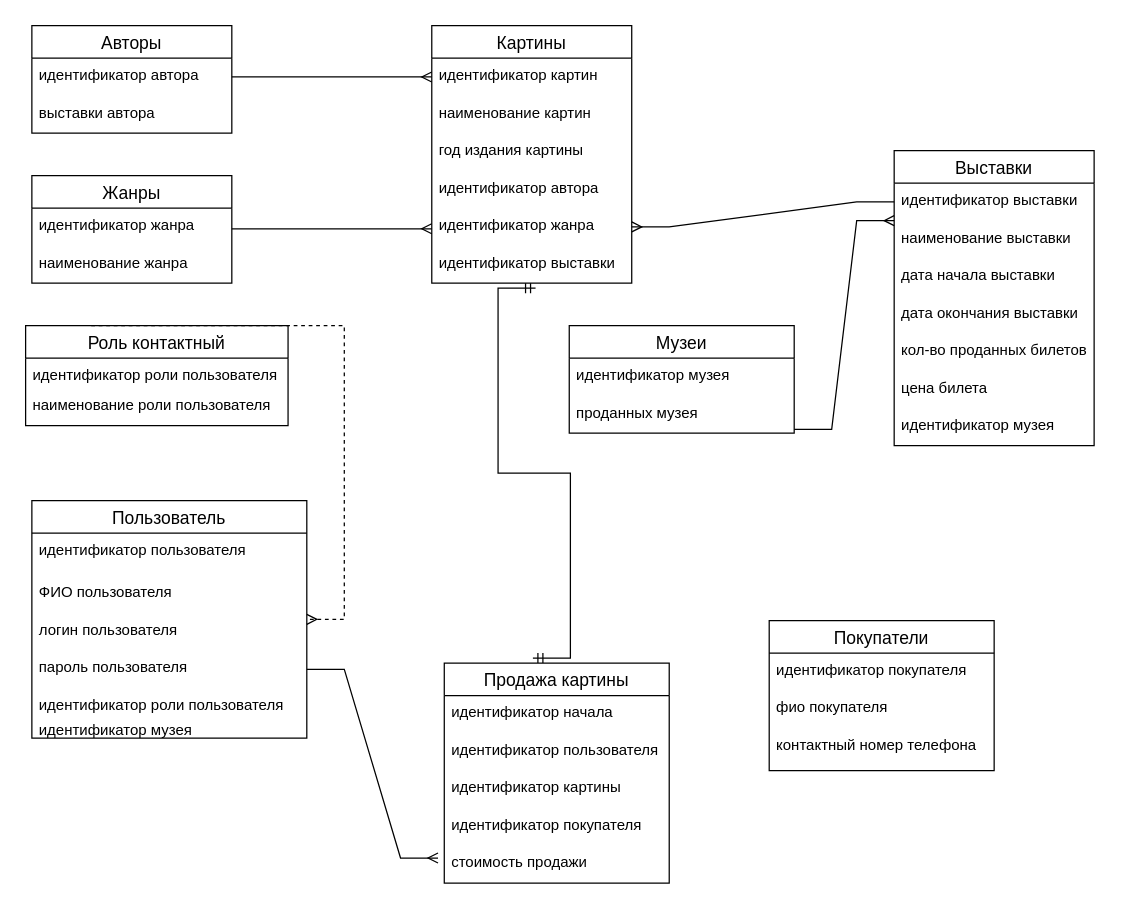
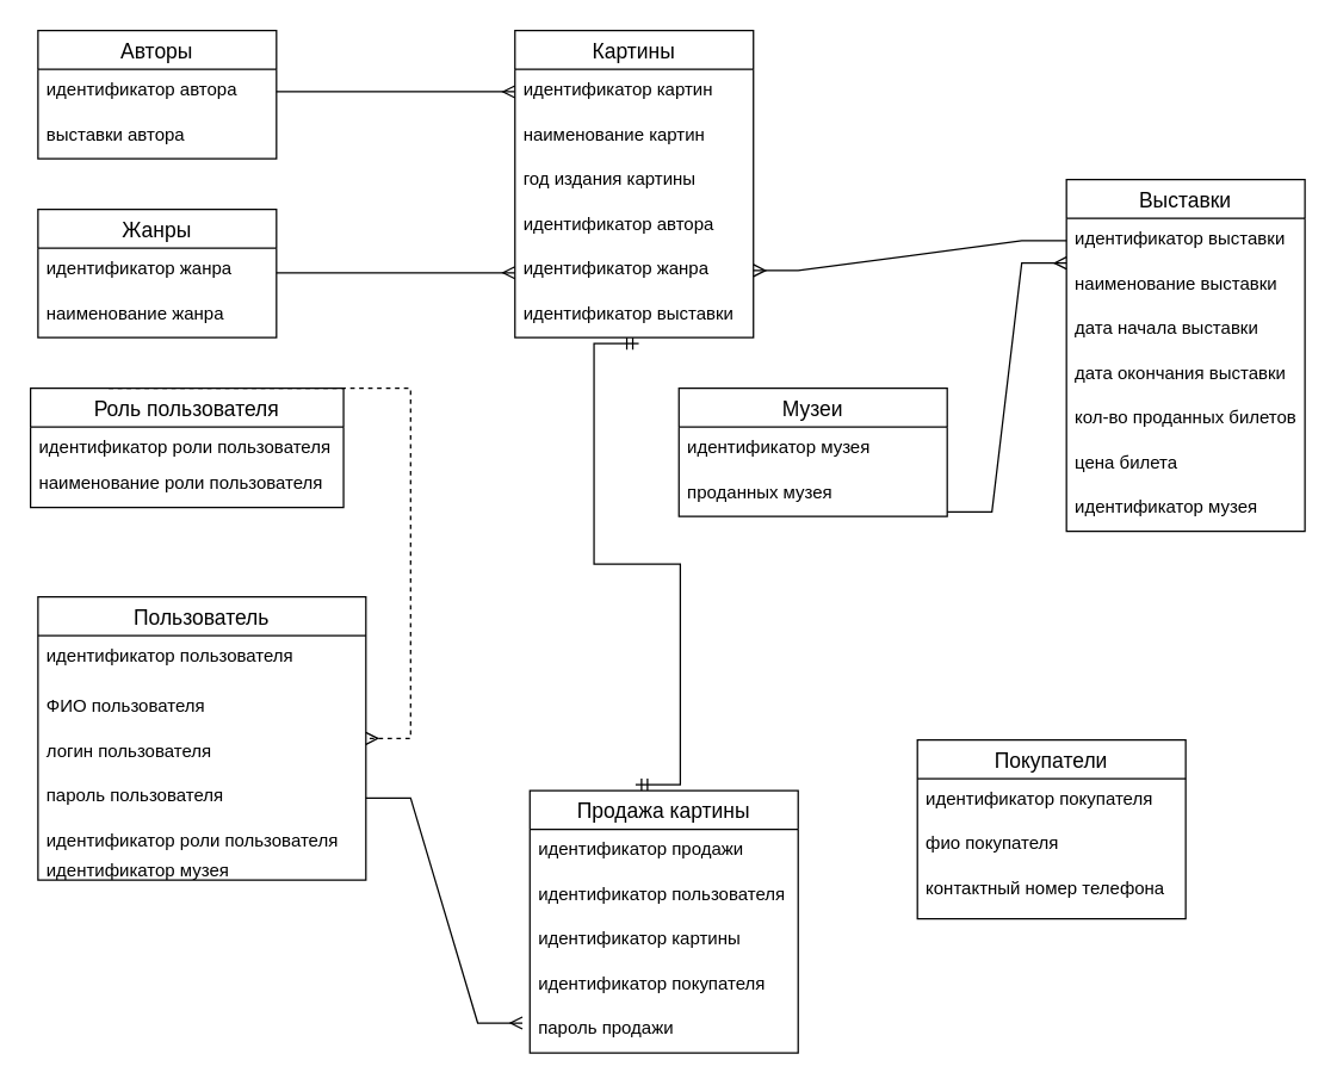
  <mxCell id="0" />
  <mxCell id="1" parent="0" />
  <mxCell id="2" value="Картины" style="swimlane;fontStyle=0;childLayout=stackLayout;horizontal=1;startSize=26;horizontalStack=0;resizeParent=1;resizeParentMax=0;resizeLast=0;collapsible=1;marginBottom=0;align=center;fontSize=14;" parent="1" vertex="1"><mxGeometry x="345" y="20" width="160" height="206" as="geometry" /></mxCell>
  <mxCell id="3" value="идентификатор картин" style="text;strokeColor=none;fillColor=none;spacingLeft=4;spacingRight=4;overflow=hidden;rotatable=0;points=[[0,0.5],[1,0.5]];portConstraint=eastwest;fontSize=12;" parent="2" vertex="1"><mxGeometry y="26" width="160" height="30" as="geometry" /></mxCell>
  <mxCell id="4" value="наименование картин" style="text;strokeColor=none;fillColor=none;spacingLeft=4;spacingRight=4;overflow=hidden;rotatable=0;points=[[0,0.5],[1,0.5]];portConstraint=eastwest;fontSize=12;" parent="2" vertex="1"><mxGeometry y="56" width="160" height="30" as="geometry" /></mxCell>
  <mxCell id="5" value="год издания картины" style="text;strokeColor=none;fillColor=none;spacingLeft=4;spacingRight=4;overflow=hidden;rotatable=0;points=[[0,0.5],[1,0.5]];portConstraint=eastwest;fontSize=12;" parent="2" vertex="1"><mxGeometry y="86" width="160" height="30" as="geometry" /></mxCell>
  <mxCell id="6" value="идентификатор автора" style="text;strokeColor=none;fillColor=none;spacingLeft=4;spacingRight=4;overflow=hidden;rotatable=0;points=[[0,0.5],[1,0.5]];portConstraint=eastwest;fontSize=12;" parent="2" vertex="1"><mxGeometry y="116" width="160" height="30" as="geometry" /></mxCell>
  <mxCell id="7" value="идентификатор жанра" style="text;strokeColor=none;fillColor=none;spacingLeft=4;spacingRight=4;overflow=hidden;rotatable=0;points=[[0,0.5],[1,0.5]];portConstraint=eastwest;fontSize=12;" parent="2" vertex="1"><mxGeometry y="146" width="160" height="30" as="geometry" /></mxCell>
  <mxCell id="8" value="идентификатор выставки" style="text;strokeColor=none;fillColor=none;spacingLeft=4;spacingRight=4;overflow=hidden;rotatable=0;points=[[0,0.5],[1,0.5]];portConstraint=eastwest;fontSize=12;" parent="2" vertex="1"><mxGeometry y="176" width="160" height="30" as="geometry" /></mxCell>
  <mxCell id="9" value="Авторы" style="swimlane;fontStyle=0;childLayout=stackLayout;horizontal=1;startSize=26;horizontalStack=0;resizeParent=1;resizeParentMax=0;resizeLast=0;collapsible=1;marginBottom=0;align=center;fontSize=14;" parent="1" vertex="1"><mxGeometry x="25" y="20" width="160" height="86" as="geometry" /></mxCell>
  <mxCell id="10" value="идентификатор автора" style="text;strokeColor=none;fillColor=none;spacingLeft=4;spacingRight=4;overflow=hidden;rotatable=0;points=[[0,0.5],[1,0.5]];portConstraint=eastwest;fontSize=12;" parent="9" vertex="1"><mxGeometry y="26" width="160" height="30" as="geometry" /></mxCell>
  <mxCell id="11" value="выставки автора" style="text;strokeColor=none;fillColor=none;spacingLeft=4;spacingRight=4;overflow=hidden;rotatable=0;points=[[0,0.5],[1,0.5]];portConstraint=eastwest;fontSize=12;" parent="9" vertex="1"><mxGeometry y="56" width="160" height="30" as="geometry" /></mxCell>
  <mxCell id="12" value="Музеи" style="swimlane;fontStyle=0;childLayout=stackLayout;horizontal=1;startSize=26;horizontalStack=0;resizeParent=1;resizeParentMax=0;resizeLast=0;collapsible=1;marginBottom=0;align=center;fontSize=14;" parent="1" vertex="1"><mxGeometry x="455" y="260" width="180" height="86" as="geometry" /></mxCell>
  <mxCell id="13" value="идентификатор музея" style="text;strokeColor=none;fillColor=none;spacingLeft=4;spacingRight=4;overflow=hidden;rotatable=0;points=[[0,0.5],[1,0.5]];portConstraint=eastwest;fontSize=12;" parent="12" vertex="1"><mxGeometry y="26" width="180" height="30" as="geometry" /></mxCell>
  <mxCell id="14" value="проданных музея" style="text;strokeColor=none;fillColor=none;spacingLeft=4;spacingRight=4;overflow=hidden;rotatable=0;points=[[0,0.5],[1,0.5]];portConstraint=eastwest;fontSize=12;" parent="12" vertex="1"><mxGeometry y="56" width="180" height="30" as="geometry" /></mxCell>
  <mxCell id="15" value="Выставки" style="swimlane;fontStyle=0;childLayout=stackLayout;horizontal=1;startSize=26;horizontalStack=0;resizeParent=1;resizeParentMax=0;resizeLast=0;collapsible=1;marginBottom=0;align=center;fontSize=14;" parent="1" vertex="1"><mxGeometry x="715" y="120" width="160" height="236" as="geometry" /></mxCell>
  <mxCell id="16" value="идентификатор выставки" style="text;strokeColor=none;fillColor=none;spacingLeft=4;spacingRight=4;overflow=hidden;rotatable=0;points=[[0,0.5],[1,0.5]];portConstraint=eastwest;fontSize=12;" parent="15" vertex="1"><mxGeometry y="26" width="160" height="30" as="geometry" /></mxCell>
  <mxCell id="17" value="наименование выставки" style="text;strokeColor=none;fillColor=none;spacingLeft=4;spacingRight=4;overflow=hidden;rotatable=0;points=[[0,0.5],[1,0.5]];portConstraint=eastwest;fontSize=12;" parent="15" vertex="1"><mxGeometry y="56" width="160" height="30" as="geometry" /></mxCell>
  <mxCell id="18" value="дата начала выставки" style="text;strokeColor=none;fillColor=none;spacingLeft=4;spacingRight=4;overflow=hidden;rotatable=0;points=[[0,0.5],[1,0.5]];portConstraint=eastwest;fontSize=12;" parent="15" vertex="1"><mxGeometry y="86" width="160" height="30" as="geometry" /></mxCell>
  <mxCell id="19" value="дата окончания выставки" style="text;strokeColor=none;fillColor=none;spacingLeft=4;spacingRight=4;overflow=hidden;rotatable=0;points=[[0,0.5],[1,0.5]];portConstraint=eastwest;fontSize=12;" parent="15" vertex="1"><mxGeometry y="116" width="160" height="30" as="geometry" /></mxCell>
  <mxCell id="20" value="кол-во проданных билетов" style="text;strokeColor=none;fillColor=none;spacingLeft=4;spacingRight=4;overflow=hidden;rotatable=0;points=[[0,0.5],[1,0.5]];portConstraint=eastwest;fontSize=12;" parent="15" vertex="1"><mxGeometry y="146" width="160" height="30" as="geometry" /></mxCell>
  <mxCell id="21" value="цена билета" style="text;strokeColor=none;fillColor=none;spacingLeft=4;spacingRight=4;overflow=hidden;rotatable=0;points=[[0,0.5],[1,0.5]];portConstraint=eastwest;fontSize=12;" parent="15" vertex="1"><mxGeometry y="176" width="160" height="30" as="geometry" /></mxCell>
  <mxCell id="22" value="идентификатор музея" style="text;strokeColor=none;fillColor=none;spacingLeft=4;spacingRight=4;overflow=hidden;rotatable=0;points=[[0,0.5],[1,0.5]];portConstraint=eastwest;fontSize=12;" parent="15" vertex="1"><mxGeometry y="206" width="160" height="30" as="geometry" /></mxCell>
  <mxCell id="23" value="Жанры" style="swimlane;fontStyle=0;childLayout=stackLayout;horizontal=1;startSize=26;horizontalStack=0;resizeParent=1;resizeParentMax=0;resizeLast=0;collapsible=1;marginBottom=0;align=center;fontSize=14;" parent="1" vertex="1"><mxGeometry x="25" y="140" width="160" height="86" as="geometry" /></mxCell>
  <mxCell id="24" value="идентификатор жанра" style="text;strokeColor=none;fillColor=none;spacingLeft=4;spacingRight=4;overflow=hidden;rotatable=0;points=[[0,0.5],[1,0.5]];portConstraint=eastwest;fontSize=12;" parent="23" vertex="1"><mxGeometry y="26" width="160" height="30" as="geometry" /></mxCell>
  <mxCell id="25" value="наименование жанра" style="text;strokeColor=none;fillColor=none;spacingLeft=4;spacingRight=4;overflow=hidden;rotatable=0;points=[[0,0.5],[1,0.5]];portConstraint=eastwest;fontSize=12;" parent="23" vertex="1"><mxGeometry y="56" width="160" height="30" as="geometry" /></mxCell>
  <mxCell id="26" value="Покупатели" style="swimlane;fontStyle=0;childLayout=stackLayout;horizontal=1;startSize=26;horizontalStack=0;resizeParent=1;resizeParentMax=0;resizeLast=0;collapsible=1;marginBottom=0;align=center;fontSize=14;" parent="1" vertex="1"><mxGeometry x="615" y="496" width="180" height="120" as="geometry" /></mxCell>
  <mxCell id="27" value="идентификатор покупателя" style="text;strokeColor=none;fillColor=none;spacingLeft=4;spacingRight=4;overflow=hidden;rotatable=0;points=[[0,0.5],[1,0.5]];portConstraint=eastwest;fontSize=12;" parent="26" vertex="1"><mxGeometry y="26" width="180" height="30" as="geometry" /></mxCell>
  <mxCell id="28" value="фио покупателя" style="text;strokeColor=none;fillColor=none;spacingLeft=4;spacingRight=4;overflow=hidden;rotatable=0;points=[[0,0.5],[1,0.5]];portConstraint=eastwest;fontSize=12;" parent="26" vertex="1"><mxGeometry y="56" width="180" height="30" as="geometry" /></mxCell>
  <mxCell id="29" value="контактный номер телефона" style="text;strokeColor=none;fillColor=none;spacingLeft=4;spacingRight=4;overflow=hidden;rotatable=0;points=[[0,0.5],[1,0.5]];portConstraint=eastwest;fontSize=12;" parent="26" vertex="1"><mxGeometry y="86" width="180" height="34" as="geometry" /></mxCell>
  <mxCell id="30" value="Пользователь" style="swimlane;fontStyle=0;childLayout=stackLayout;horizontal=1;startSize=26;horizontalStack=0;resizeParent=1;resizeParentMax=0;resizeLast=0;collapsible=1;marginBottom=0;align=center;fontSize=14;" parent="1" vertex="1"><mxGeometry x="25" y="400" width="220" height="190" as="geometry" /></mxCell>
  <mxCell id="31" value="идентификатор пользователя" style="text;strokeColor=none;fillColor=none;spacingLeft=4;spacingRight=4;overflow=hidden;rotatable=0;points=[[0,0.5],[1,0.5]];portConstraint=eastwest;fontSize=12;" parent="30" vertex="1"><mxGeometry y="26" width="220" height="34" as="geometry" /></mxCell>
  <mxCell id="32" value="ФИО пользователя" style="text;strokeColor=none;fillColor=none;spacingLeft=4;spacingRight=4;overflow=hidden;rotatable=0;points=[[0,0.5],[1,0.5]];portConstraint=eastwest;fontSize=12;" parent="30" vertex="1"><mxGeometry y="60" width="220" height="30" as="geometry" /></mxCell>
  <mxCell id="33" value="логин пользователя" style="text;strokeColor=none;fillColor=none;spacingLeft=4;spacingRight=4;overflow=hidden;rotatable=0;points=[[0,0.5],[1,0.5]];portConstraint=eastwest;fontSize=12;" parent="30" vertex="1"><mxGeometry y="90" width="220" height="30" as="geometry" /></mxCell>
  <mxCell id="34" value="пароль пользователя" style="text;strokeColor=none;fillColor=none;spacingLeft=4;spacingRight=4;overflow=hidden;rotatable=0;points=[[0,0.5],[1,0.5]];portConstraint=eastwest;fontSize=12;" parent="30" vertex="1"><mxGeometry y="120" width="220" height="30" as="geometry" /></mxCell>
  <mxCell id="35" value="идентификатор роли пользователя" style="text;strokeColor=none;fillColor=none;spacingLeft=4;spacingRight=4;overflow=hidden;rotatable=0;points=[[0,0.5],[1,0.5]];portConstraint=eastwest;fontSize=12;" parent="30" vertex="1"><mxGeometry y="150" width="220" height="20" as="geometry" /></mxCell>
  <mxCell id="36" value="идентификатор музея" style="text;strokeColor=none;fillColor=none;spacingLeft=4;spacingRight=4;overflow=hidden;rotatable=0;points=[[0,0.5],[1,0.5]];portConstraint=eastwest;fontSize=12;" vertex="1" parent="30"><mxGeometry y="170" width="220" height="20" as="geometry" /></mxCell>
- <mxCell id="37" value="Роль контактный" style="swimlane;fontStyle=0;childLayout=stackLayout;horizontal=1;startSize=26;horizontalStack=0;resizeParent=1;resizeParentMax=0;resizeLast=0;collapsible=1;marginBottom=0;align=center;fontSize=14;" parent="1" vertex="1"><mxGeometry x="20" y="260" width="210" height="80" as="geometry" /></mxCell>
+ <mxCell id="37" value="Роль пользователя" style="swimlane;fontStyle=0;childLayout=stackLayout;horizontal=1;startSize=26;horizontalStack=0;resizeParent=1;resizeParentMax=0;resizeLast=0;collapsible=1;marginBottom=0;align=center;fontSize=14;" parent="1" vertex="1"><mxGeometry x="20" y="260" width="210" height="80" as="geometry" /></mxCell>
  <mxCell id="38" value="идентификатор роли пользователя" style="text;strokeColor=none;fillColor=none;spacingLeft=4;spacingRight=4;overflow=hidden;rotatable=0;points=[[0,0.5],[1,0.5]];portConstraint=eastwest;fontSize=12;" parent="37" vertex="1"><mxGeometry y="26" width="210" height="24" as="geometry" /></mxCell>
  <mxCell id="39" value="наименование роли пользователя" style="text;strokeColor=none;fillColor=none;spacingLeft=4;spacingRight=4;overflow=hidden;rotatable=0;points=[[0,0.5],[1,0.5]];portConstraint=eastwest;fontSize=12;" parent="37" vertex="1"><mxGeometry y="50" width="210" height="30" as="geometry" /></mxCell>
  <mxCell id="40" value="Продажа картины" style="swimlane;fontStyle=0;childLayout=stackLayout;horizontal=1;startSize=26;horizontalStack=0;resizeParent=1;resizeParentMax=0;resizeLast=0;collapsible=1;marginBottom=0;align=center;fontSize=14;" parent="1" vertex="1"><mxGeometry x="355" y="530" width="180" height="176" as="geometry" /></mxCell>
- <mxCell id="41" value="идентификатор начала" style="text;strokeColor=none;fillColor=none;spacingLeft=4;spacingRight=4;overflow=hidden;rotatable=0;points=[[0,0.5],[1,0.5]];portConstraint=eastwest;fontSize=12;" parent="40" vertex="1"><mxGeometry y="26" width="180" height="30" as="geometry" /></mxCell>
+ <mxCell id="41" value="идентификатор продажи" style="text;strokeColor=none;fillColor=none;spacingLeft=4;spacingRight=4;overflow=hidden;rotatable=0;points=[[0,0.5],[1,0.5]];portConstraint=eastwest;fontSize=12;" parent="40" vertex="1"><mxGeometry y="26" width="180" height="30" as="geometry" /></mxCell>
  <mxCell id="42" value="идентификатор пользователя" style="text;strokeColor=none;fillColor=none;spacingLeft=4;spacingRight=4;overflow=hidden;rotatable=0;points=[[0,0.5],[1,0.5]];portConstraint=eastwest;fontSize=12;" parent="40" vertex="1"><mxGeometry y="56" width="180" height="30" as="geometry" /></mxCell>
  <mxCell id="43" value="идентификатор картины" style="text;strokeColor=none;fillColor=none;spacingLeft=4;spacingRight=4;overflow=hidden;rotatable=0;points=[[0,0.5],[1,0.5]];portConstraint=eastwest;fontSize=12;" parent="40" vertex="1"><mxGeometry y="86" width="180" height="30" as="geometry" /></mxCell>
  <mxCell id="44" value="идентификатор покупателя" style="text;strokeColor=none;fillColor=none;spacingLeft=4;spacingRight=4;overflow=hidden;rotatable=0;points=[[0,0.5],[1,0.5]];portConstraint=eastwest;fontSize=12;" parent="40" vertex="1"><mxGeometry y="116" width="180" height="30" as="geometry" /></mxCell>
- <mxCell id="45" value="стоимость продажи " style="text;strokeColor=none;fillColor=none;spacingLeft=4;spacingRight=4;overflow=hidden;rotatable=0;points=[[0,0.5],[1,0.5]];portConstraint=eastwest;fontSize=12;" parent="40" vertex="1"><mxGeometry y="146" width="180" height="30" as="geometry" /></mxCell>
+ <mxCell id="45" value="пароль продажи " style="text;strokeColor=none;fillColor=none;spacingLeft=4;spacingRight=4;overflow=hidden;rotatable=0;points=[[0,0.5],[1,0.5]];portConstraint=eastwest;fontSize=12;" parent="40" vertex="1"><mxGeometry y="146" width="180" height="30" as="geometry" /></mxCell>
  <mxCell id="46" value="" style="edgeStyle=entityRelationEdgeStyle;fontSize=12;html=1;endArrow=ERmany;rounded=0;exitX=0;exitY=0.5;exitDx=0;exitDy=0;entryX=1;entryY=0.5;entryDx=0;entryDy=0;" parent="1" source="16" target="7" edge="1"><mxGeometry width="100" height="100" relative="1" as="geometry"><mxPoint x="695" y="440" as="sourcePoint" /><mxPoint x="795" y="340" as="targetPoint" /></mxGeometry></mxCell>
  <mxCell id="47" value="" style="edgeStyle=entityRelationEdgeStyle;fontSize=12;html=1;endArrow=ERmandOne;startArrow=ERmandOne;rounded=0;entryX=0.394;entryY=-0.023;entryDx=0;entryDy=0;entryPerimeter=0;exitX=0.519;exitY=1.133;exitDx=0;exitDy=0;exitPerimeter=0;" parent="1" source="8" target="40" edge="1"><mxGeometry width="100" height="100" relative="1" as="geometry"><mxPoint x="475" y="230" as="sourcePoint" /><mxPoint x="495" y="280" as="targetPoint" /></mxGeometry></mxCell>
  <mxCell id="48" value="" style="edgeStyle=entityRelationEdgeStyle;fontSize=12;html=1;endArrow=ERmany;rounded=0;exitX=0.25;exitY=0;exitDx=0;exitDy=0;dashed=1;" parent="1" source="37" target="30" edge="1"><mxGeometry width="100" height="100" relative="1" as="geometry"><mxPoint x="95" y="615" as="sourcePoint" /><mxPoint x="195" y="515" as="targetPoint" /></mxGeometry></mxCell>
  <mxCell id="49" value="" style="edgeStyle=entityRelationEdgeStyle;fontSize=12;html=1;endArrow=ERmany;rounded=0;" parent="1" target="3" edge="1"><mxGeometry width="100" height="100" relative="1" as="geometry"><mxPoint x="185" y="61" as="sourcePoint" /><mxPoint x="35" y="240" as="targetPoint" /></mxGeometry></mxCell>
  <mxCell id="50" value="" style="edgeStyle=entityRelationEdgeStyle;fontSize=12;html=1;endArrow=ERmany;rounded=0;" parent="1" edge="1"><mxGeometry width="100" height="100" relative="1" as="geometry"><mxPoint x="185" y="182.5" as="sourcePoint" /><mxPoint x="345" y="182.5" as="targetPoint" /></mxGeometry></mxCell>
  <mxCell id="51" value="" style="edgeStyle=entityRelationEdgeStyle;fontSize=12;html=1;endArrow=ERmany;rounded=0;exitX=1;exitY=0.5;exitDx=0;exitDy=0;entryX=-0.011;entryY=0.108;entryDx=0;entryDy=0;entryPerimeter=0;" parent="1" source="34" edge="1"><mxGeometry width="100" height="100" relative="1" as="geometry"><mxPoint x="255" y="444" as="sourcePoint" /><mxPoint x="350" y="686" as="targetPoint" /></mxGeometry></mxCell>
  <mxCell id="52" value="" style="edgeStyle=entityRelationEdgeStyle;fontSize=12;html=1;endArrow=ERmany;rounded=0;exitX=1;exitY=0.9;exitDx=0;exitDy=0;exitPerimeter=0;" parent="1" source="14" edge="1"><mxGeometry width="100" height="100" relative="1" as="geometry"><mxPoint x="615" y="346" as="sourcePoint" /><mxPoint x="715" y="176" as="targetPoint" /></mxGeometry></mxCell>
